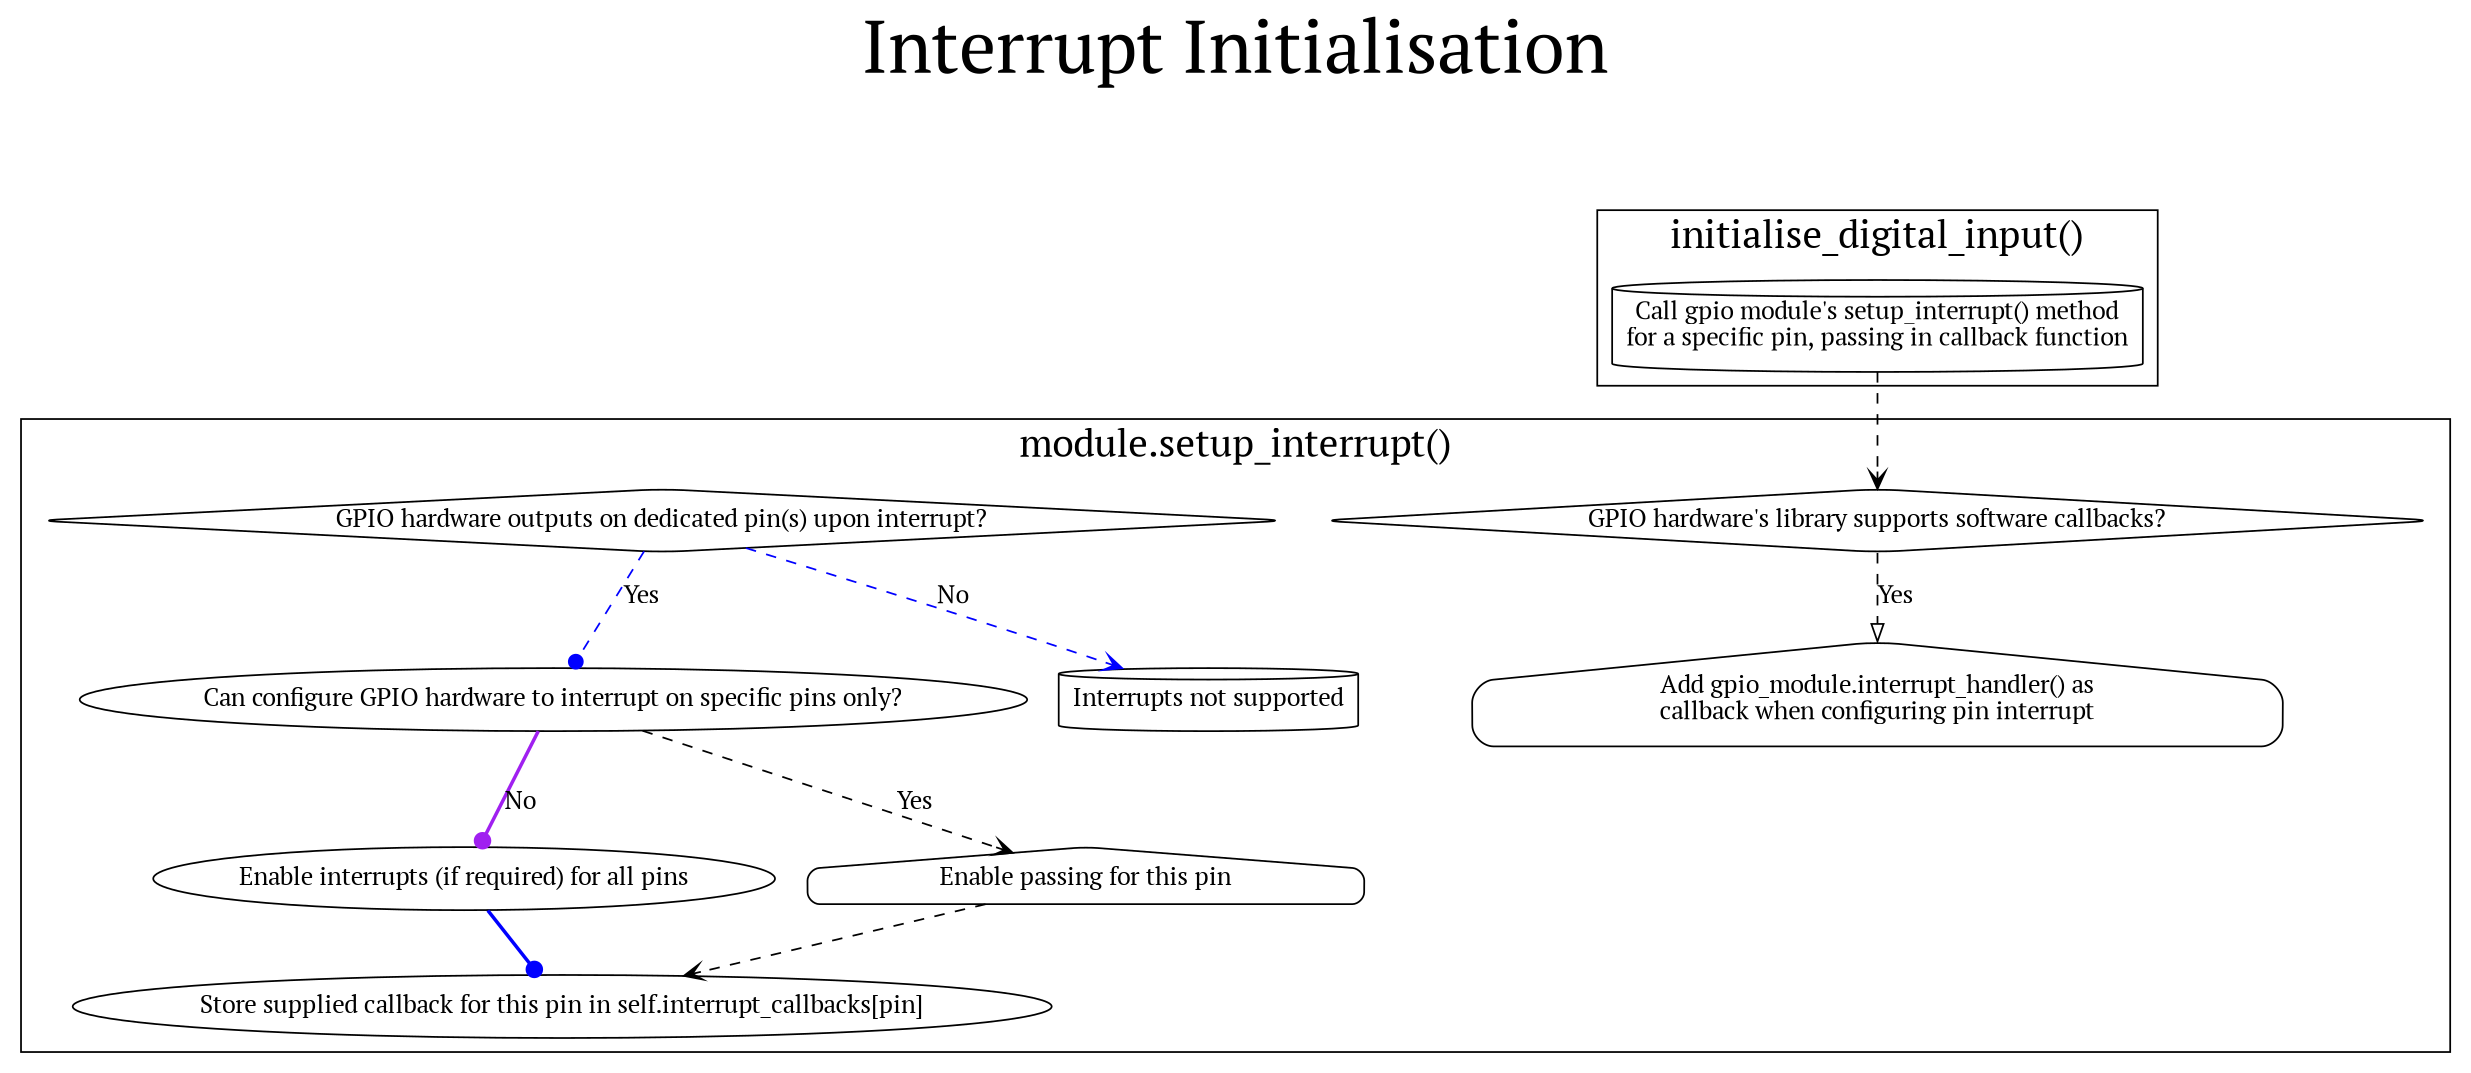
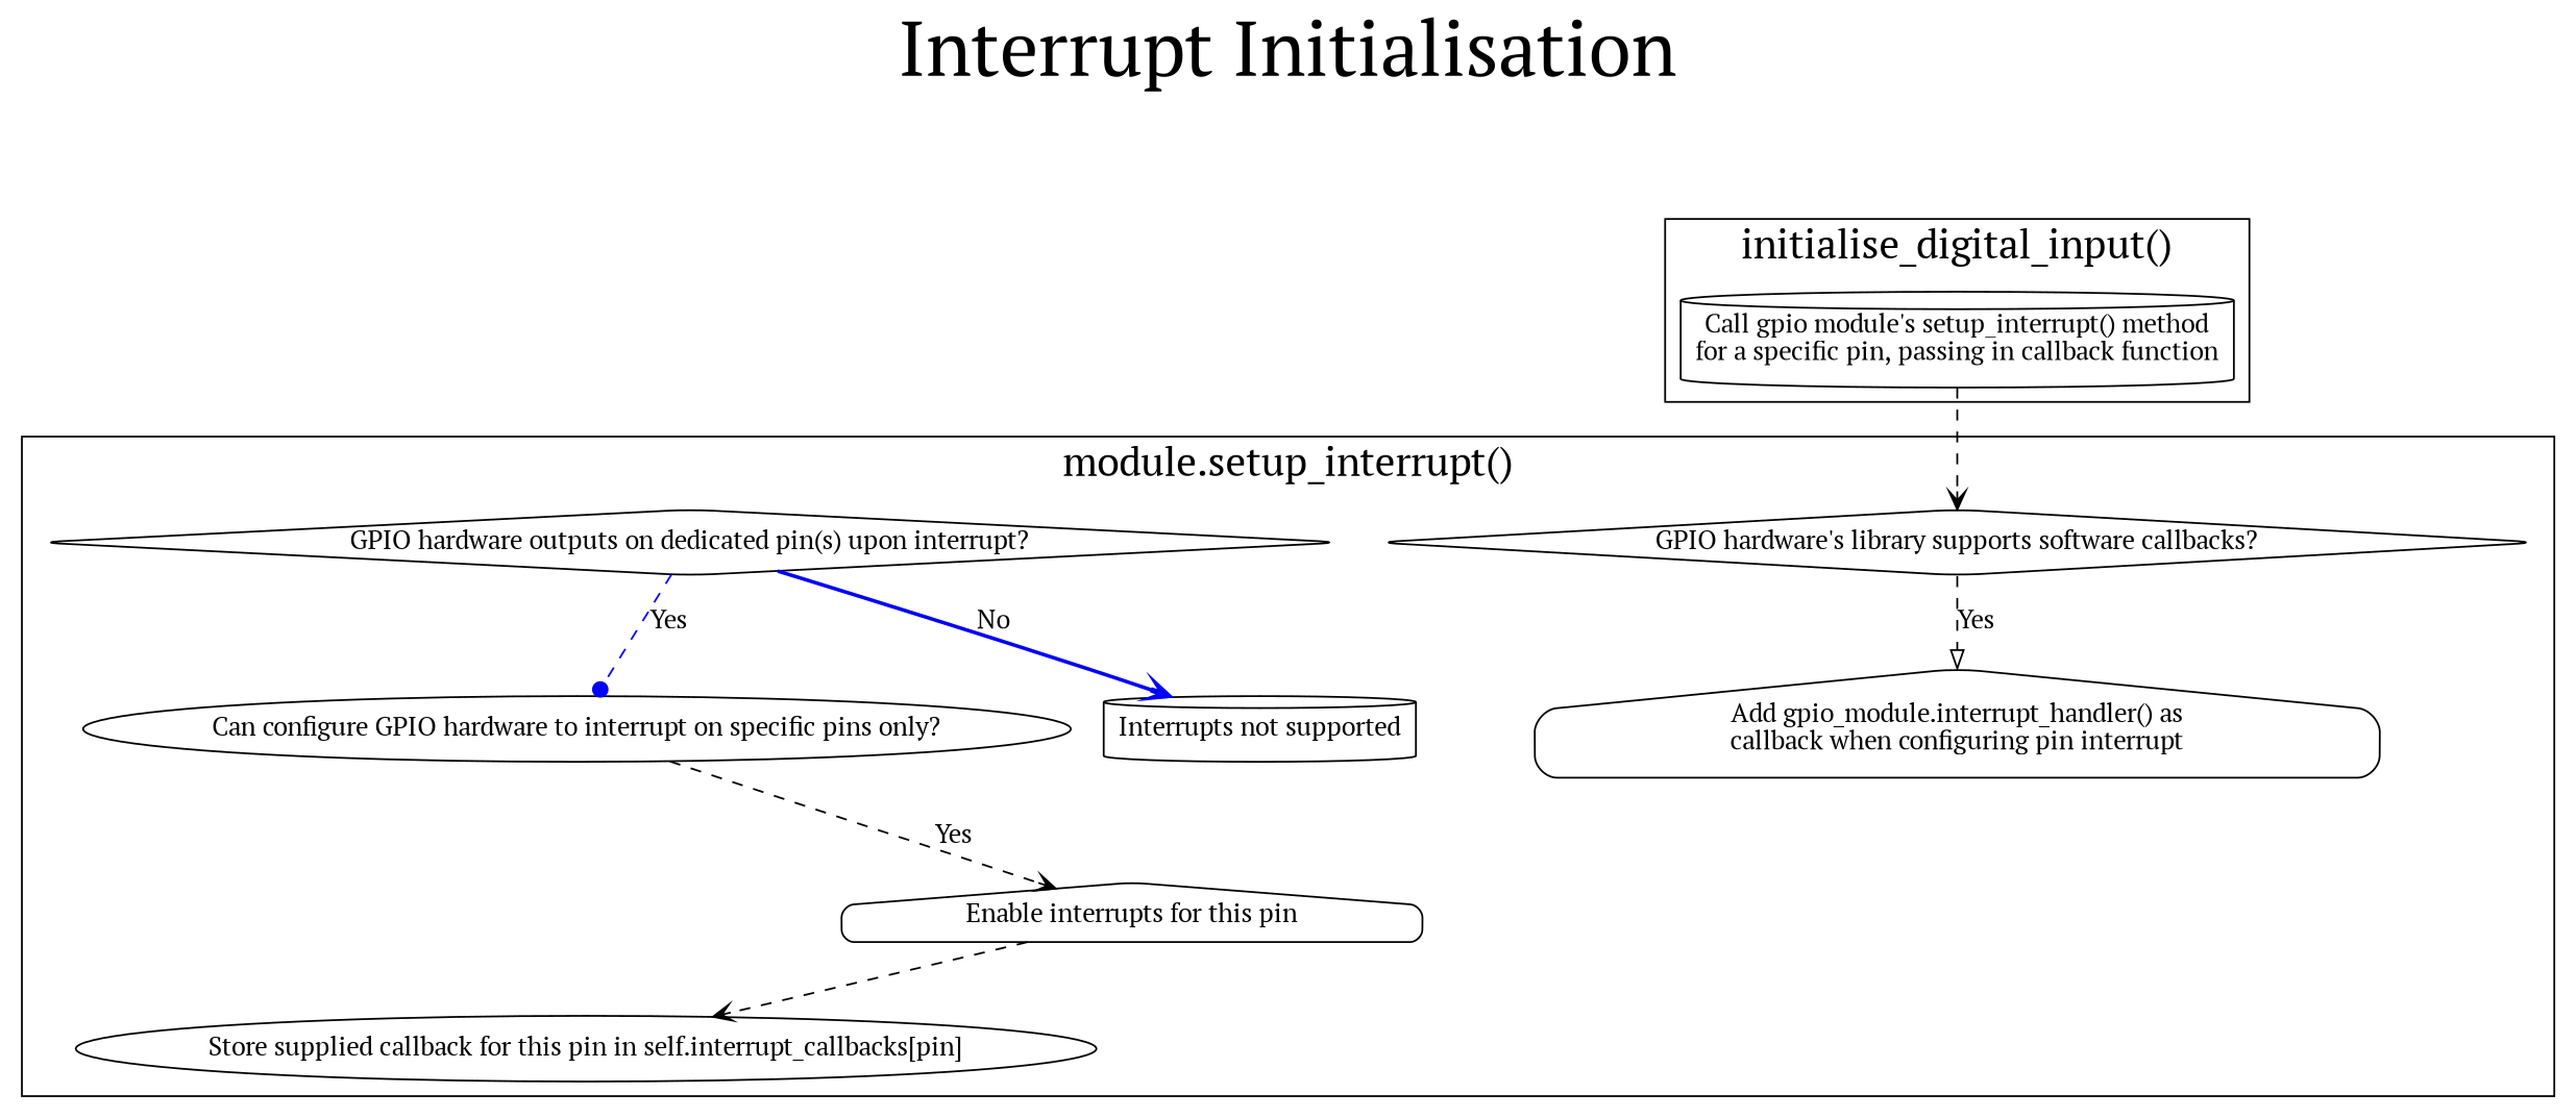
  digraph {
    fontname="PT Serif"
    label=<<font point-size="42">Interrupt Initialisation</font>>
    labelloc=t
    node [fontname="PT Serif" shape=ellipse style=rounded]
    edge [arrowhead=vee color=black fontname="PT Serif" style=dashed]
    n1 [label="Call gpio module's setup_interrupt() method\nfor a specific pin, passing in callback function" shape=cylinder]
    n2 [label="GPIO hardware's library supports software callbacks?" shape=diamond]
    n3 [label="GPIO hardware outputs on dedicated pin(s) upon interrupt?" shape=diamond]
    n4 [label="Add gpio_module.interrupt_handler() as\ncallback when configuring pin interrupt" shape=house]
    n5 [label="Can configure GPIO hardware to interrupt on specific pins only?"]
    n6 [label="Interrupts not supported" shape=cylinder]
-   n7 [label="Enable interrupts (if required) for all pins"]
-   n8 [label="Enable passing for this pin" shape=house]
+   n8 [label="Enable interrupts for this pin" shape=house]
    n9 [label="Store supplied callback for this pin in self.interrupt_callbacks[pin]"]
    subgraph cluster_1 {
      fontsize=22
      label="initialise_digital_input()"
      n1
    }
    subgraph cluster_2 {
      fontsize=22
      label="module.setup_interrupt()"
      n2
      n3
      n4
      n5
      n6
-     n7
      n8
      n9
    }
    n1 -> n2
    n2 -> n4 [arrowhead=onormal label=Yes]
    n3 -> n5 [arrowhead=dot color=blue label=Yes]
-   n3 -> n6 [color=blue label=No]
-   n5 -> n7 [arrowhead=dot color=purple label=No style=bold]
+   n3 -> n6 [color=blue label=No style=bold]
    n5 -> n8 [label=Yes]
-   n7 -> n9 [arrowhead=dot color=blue style=bold]
    n8 -> n9
  }
